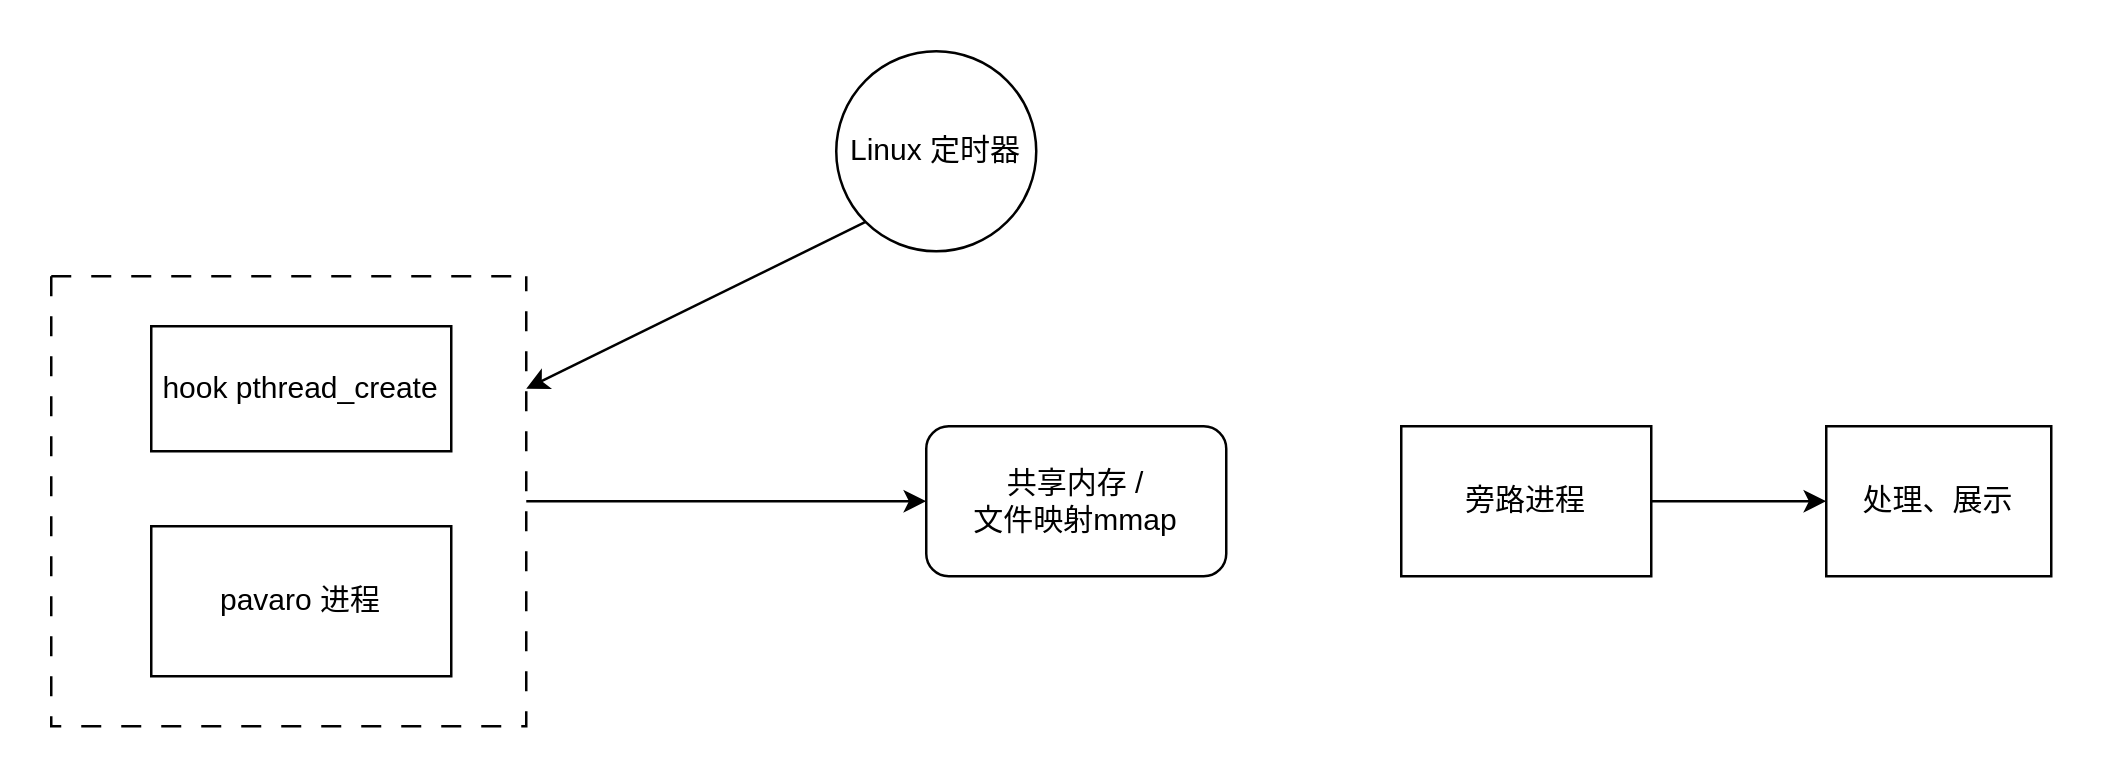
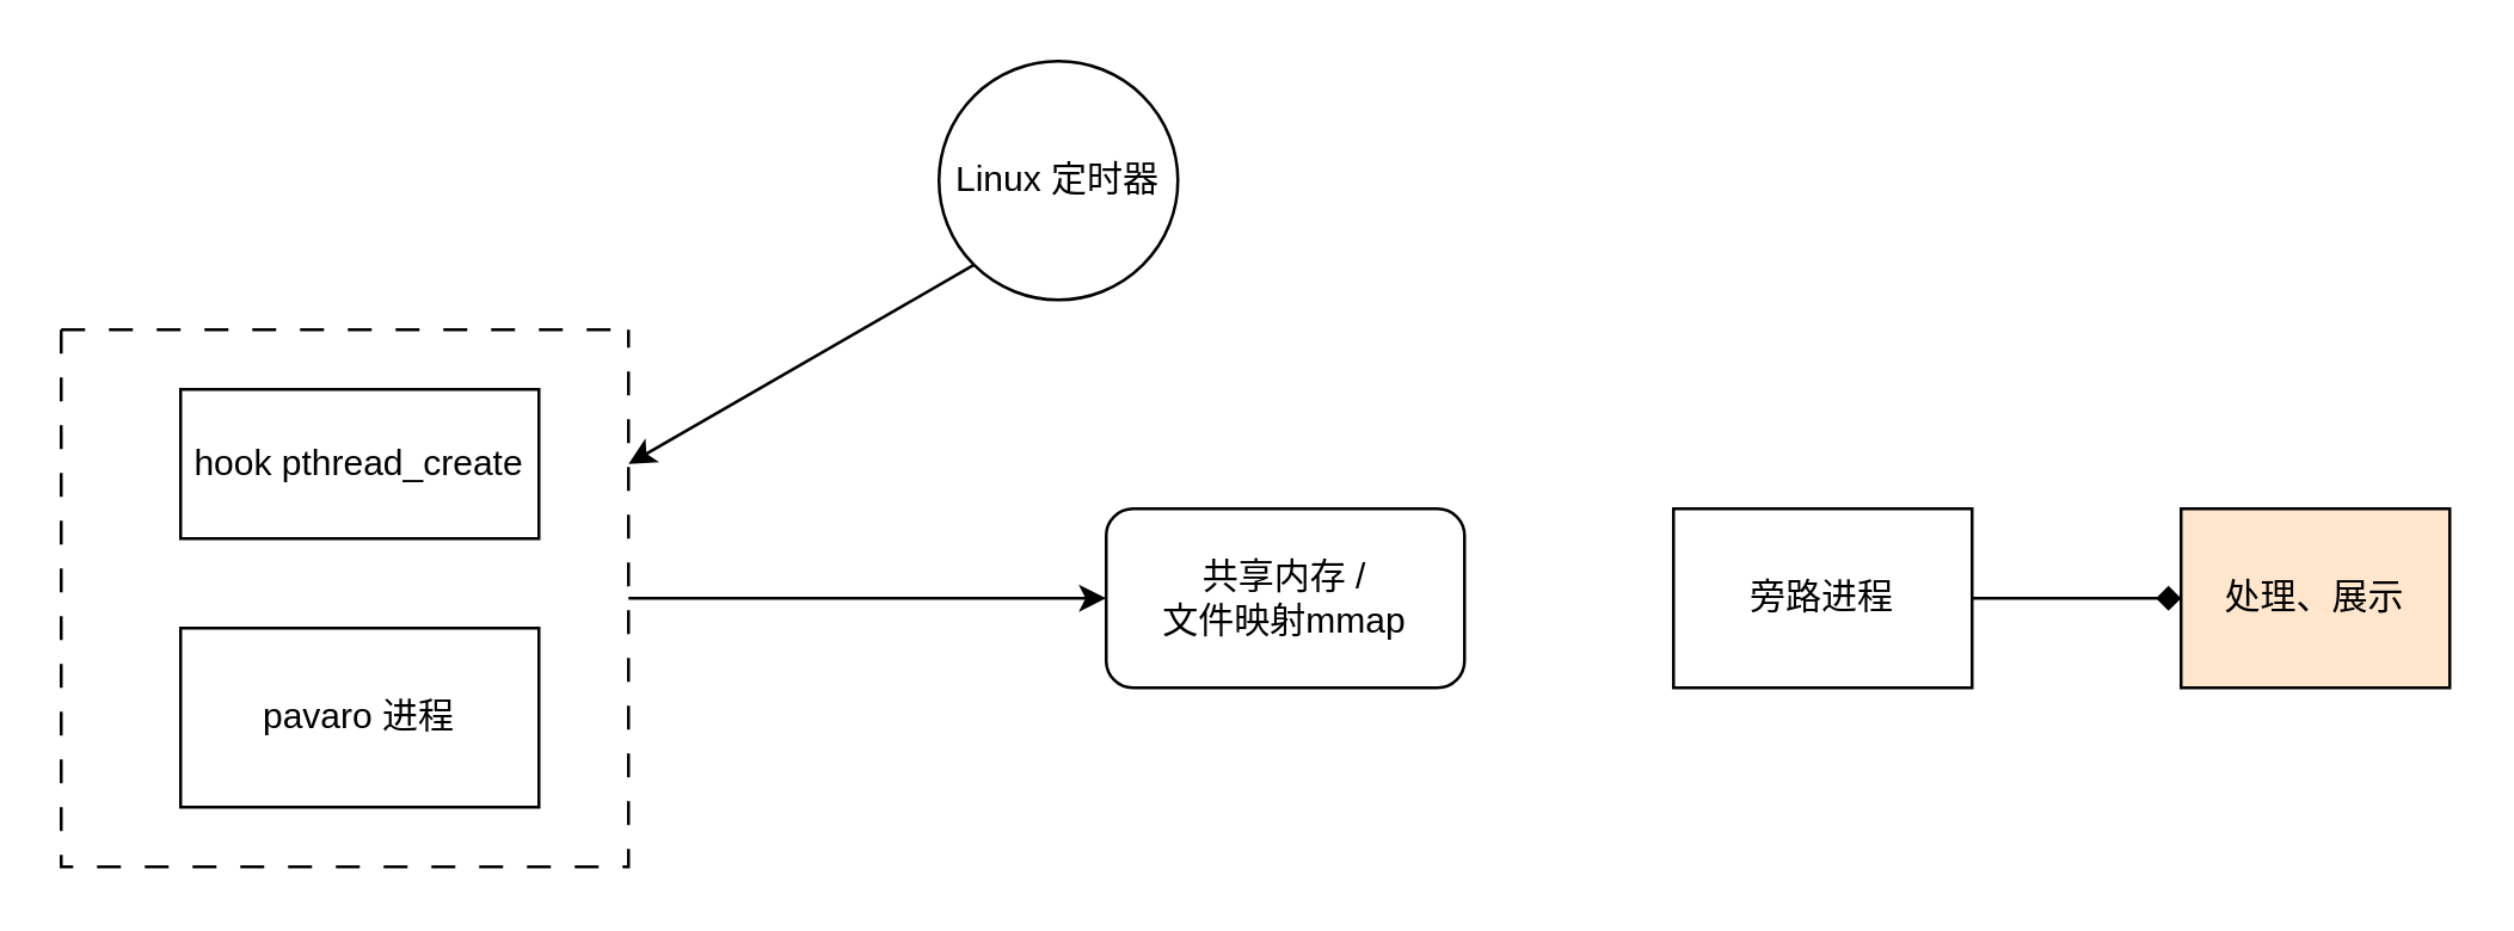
  <mxCell id="0" />
  <mxCell id="1" parent="0" />
  <mxCell id="2" value="pavaro 进程" style="rounded=0;whiteSpace=wrap;html=1;" vertex="1" parent="1"><mxGeometry x="60" y="210" width="120" height="60" as="geometry" /></mxCell>
- <mxCell id="3" value="Linux 定时器" style="ellipse;whiteSpace=wrap;html=1;aspect=fixed;" vertex="1" parent="1"><mxGeometry x="334" y="20" width="80" height="80" as="geometry" /></mxCell>
+ <mxCell id="3" value="Linux 定时器" style="ellipse;whiteSpace=wrap;html=1;aspect=fixed;" vertex="1" parent="1"><mxGeometry x="314" y="20" width="80" height="80" as="geometry" /></mxCell>
  <mxCell id="4" value="共享内存 /&lt;br&gt;文件映射mmap" style="rounded=1;whiteSpace=wrap;html=1;" vertex="1" parent="1"><mxGeometry x="370" y="170" width="120" height="60" as="geometry" /></mxCell>
- <mxCell id="5" style="edgeStyle=orthogonalEdgeStyle;rounded=0;orthogonalLoop=1;jettySize=auto;html=1;exitX=1;exitY=0.5;exitDx=0;exitDy=0;entryX=0;entryY=0.5;entryDx=0;entryDy=0;" edge="1" parent="1" source="6" target="11"><mxGeometry relative="1" as="geometry" /></mxCell>
+ <mxCell id="5" style="edgeStyle=orthogonalEdgeStyle;rounded=0;orthogonalLoop=1;jettySize=auto;html=1;exitX=1;exitY=0.5;exitDx=0;exitDy=0;entryX=0;entryY=0.5;entryDx=0;entryDy=0;endArrow=diamond;" edge="1" parent="1" source="6" target="11"><mxGeometry relative="1" as="geometry" /></mxCell>
  <mxCell id="6" value="旁路进程" style="rounded=0;whiteSpace=wrap;html=1;" vertex="1" parent="1"><mxGeometry x="560" y="170" width="100" height="60" as="geometry" /></mxCell>
  <mxCell id="7" value="hook pthread_create" style="rounded=0;whiteSpace=wrap;html=1;" vertex="1" parent="1"><mxGeometry x="60" y="130" width="120" height="50" as="geometry" /></mxCell>
  <mxCell id="8" value="" style="swimlane;startSize=0;dashed=1;dashPattern=8 8;" vertex="1" parent="1"><mxGeometry x="20" y="110" width="190" height="180" as="geometry" /></mxCell>
  <mxCell id="9" value="" style="endArrow=classic;html=1;rounded=0;exitX=1;exitY=0.5;exitDx=0;exitDy=0;entryX=0;entryY=0.5;entryDx=0;entryDy=0;" edge="1" parent="1" source="8" target="4"><mxGeometry width="50" height="50" relative="1" as="geometry"><mxPoint x="370" y="310" as="sourcePoint" /><mxPoint x="420" y="260" as="targetPoint" /></mxGeometry></mxCell>
  <mxCell id="10" value="" style="endArrow=classic;html=1;rounded=0;entryX=1;entryY=0.25;entryDx=0;entryDy=0;exitX=0;exitY=1;exitDx=0;exitDy=0;" edge="1" parent="1" source="3" target="8"><mxGeometry width="50" height="50" relative="1" as="geometry"><mxPoint x="370" y="310" as="sourcePoint" /><mxPoint x="420" y="260" as="targetPoint" /></mxGeometry></mxCell>
- <mxCell id="11" value="处理、展示" style="rounded=0;whiteSpace=wrap;html=1;" vertex="1" parent="1"><mxGeometry x="730" y="170" width="90" height="60" as="geometry" /></mxCell>
+ <mxCell id="11" value="处理、展示" style="rounded=0;whiteSpace=wrap;html=1;fillColor=#ffe6cc;" vertex="1" parent="1"><mxGeometry x="730" y="170" width="90" height="60" as="geometry" /></mxCell>
